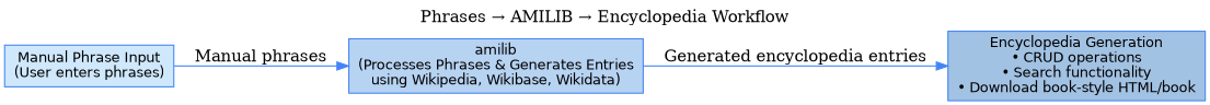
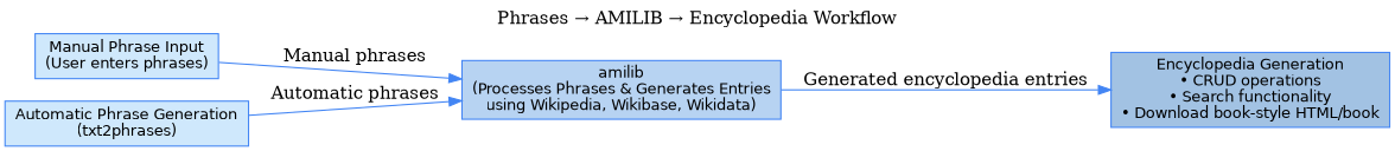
  digraph {
    bgcolor=white
    label="Phrases → AMILIB → Encyclopedia Workflow"
    labelloc=t
    rankdir=LR
    node [color="#4285F4" fillcolor="#CFE8FC" fontname=Helvetica fontsize=12 shape=rectangle style=filled]
    edge [color="#4285F4"]
    n1 [label="Manual Phrase Input\n(User enters phrases)"]
    n2 [fillcolor="#B7D3F2" label="amilib\n(Processes Phrases & Generates Entries\nusing Wikipedia, Wikibase, Wikidata)"]
+   n3 [label="Automatic Phrase Generation\n(txt2phrases)"]
    n4 [fillcolor="#A2C2E3" label="Encyclopedia Generation\n• CRUD operations\n• Search functionality\n• Download book-style HTML/book"]
    n1 -> n2 [label="Manual phrases"]
    n2 -> n4 [label="Generated encyclopedia entries"]
+   n3 -> n2 [label="Automatic phrases"]
  }
